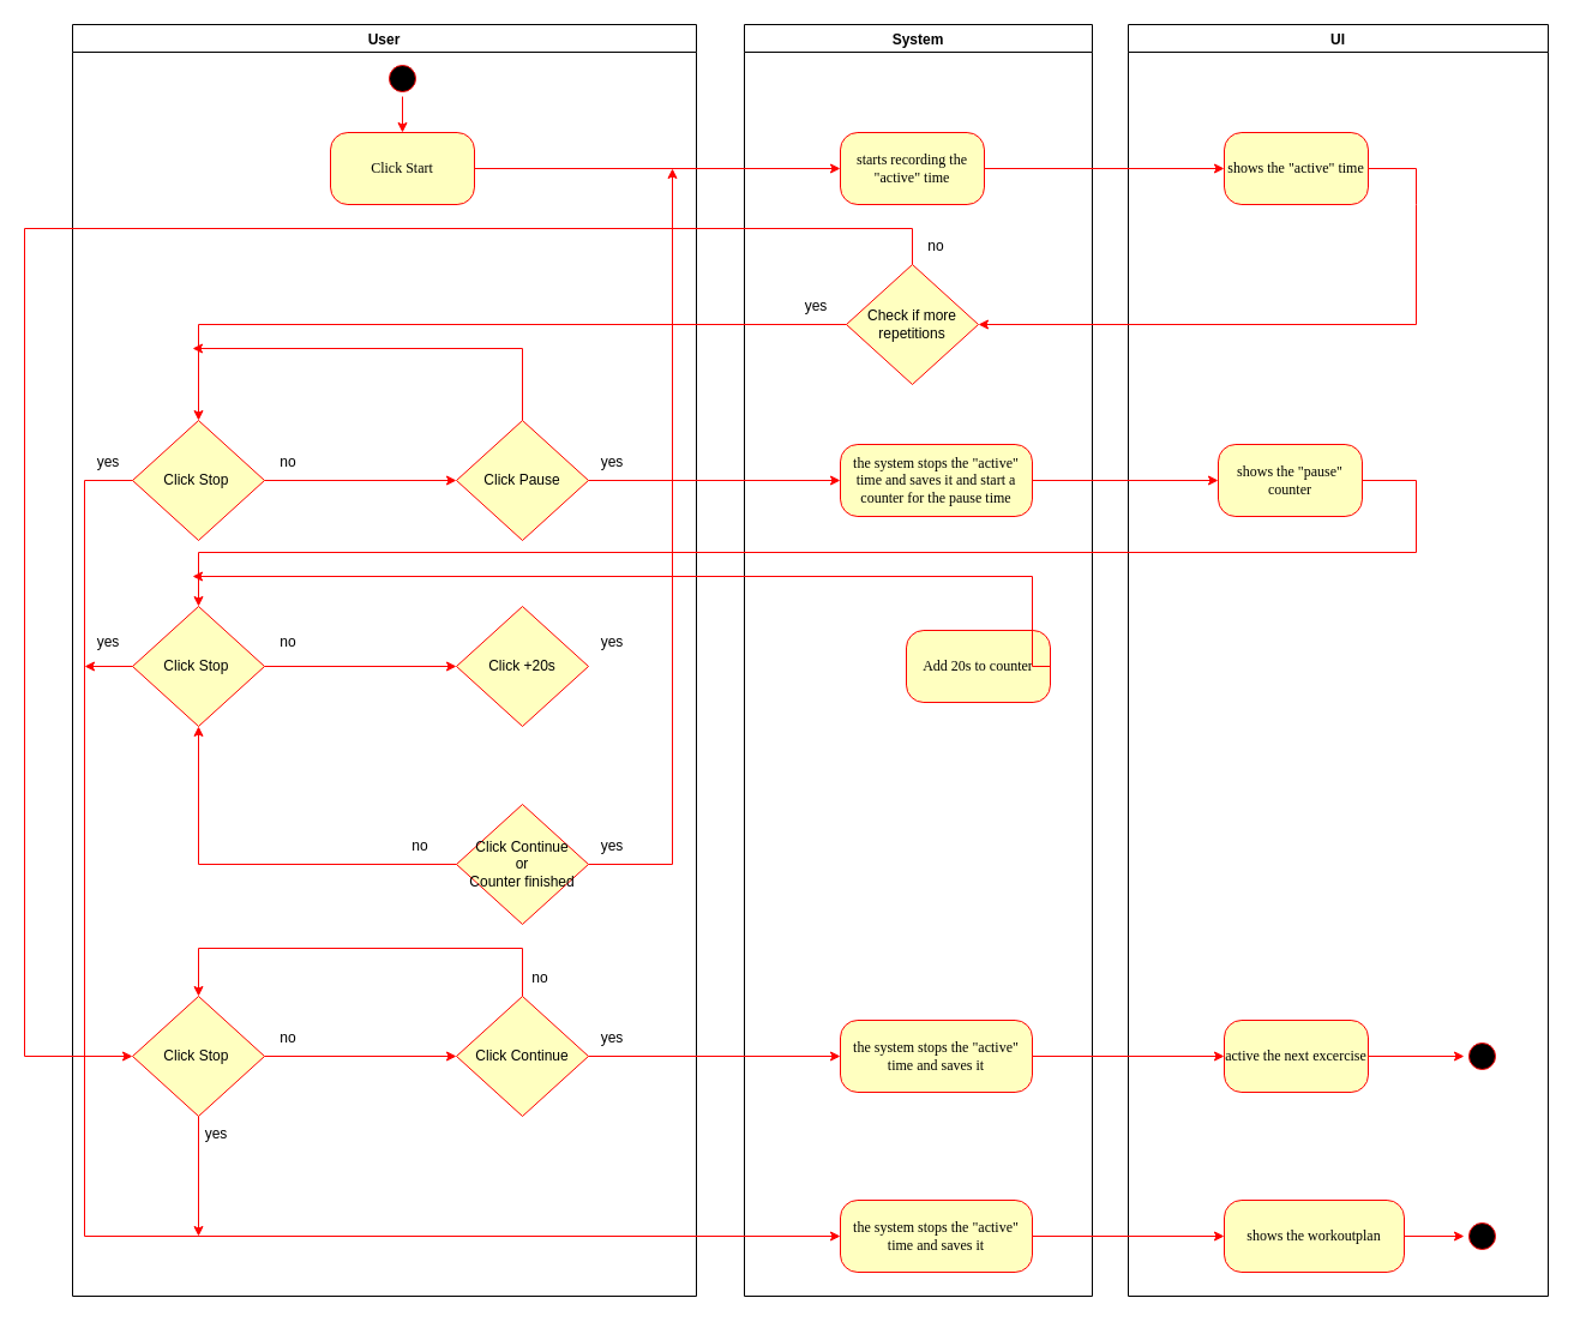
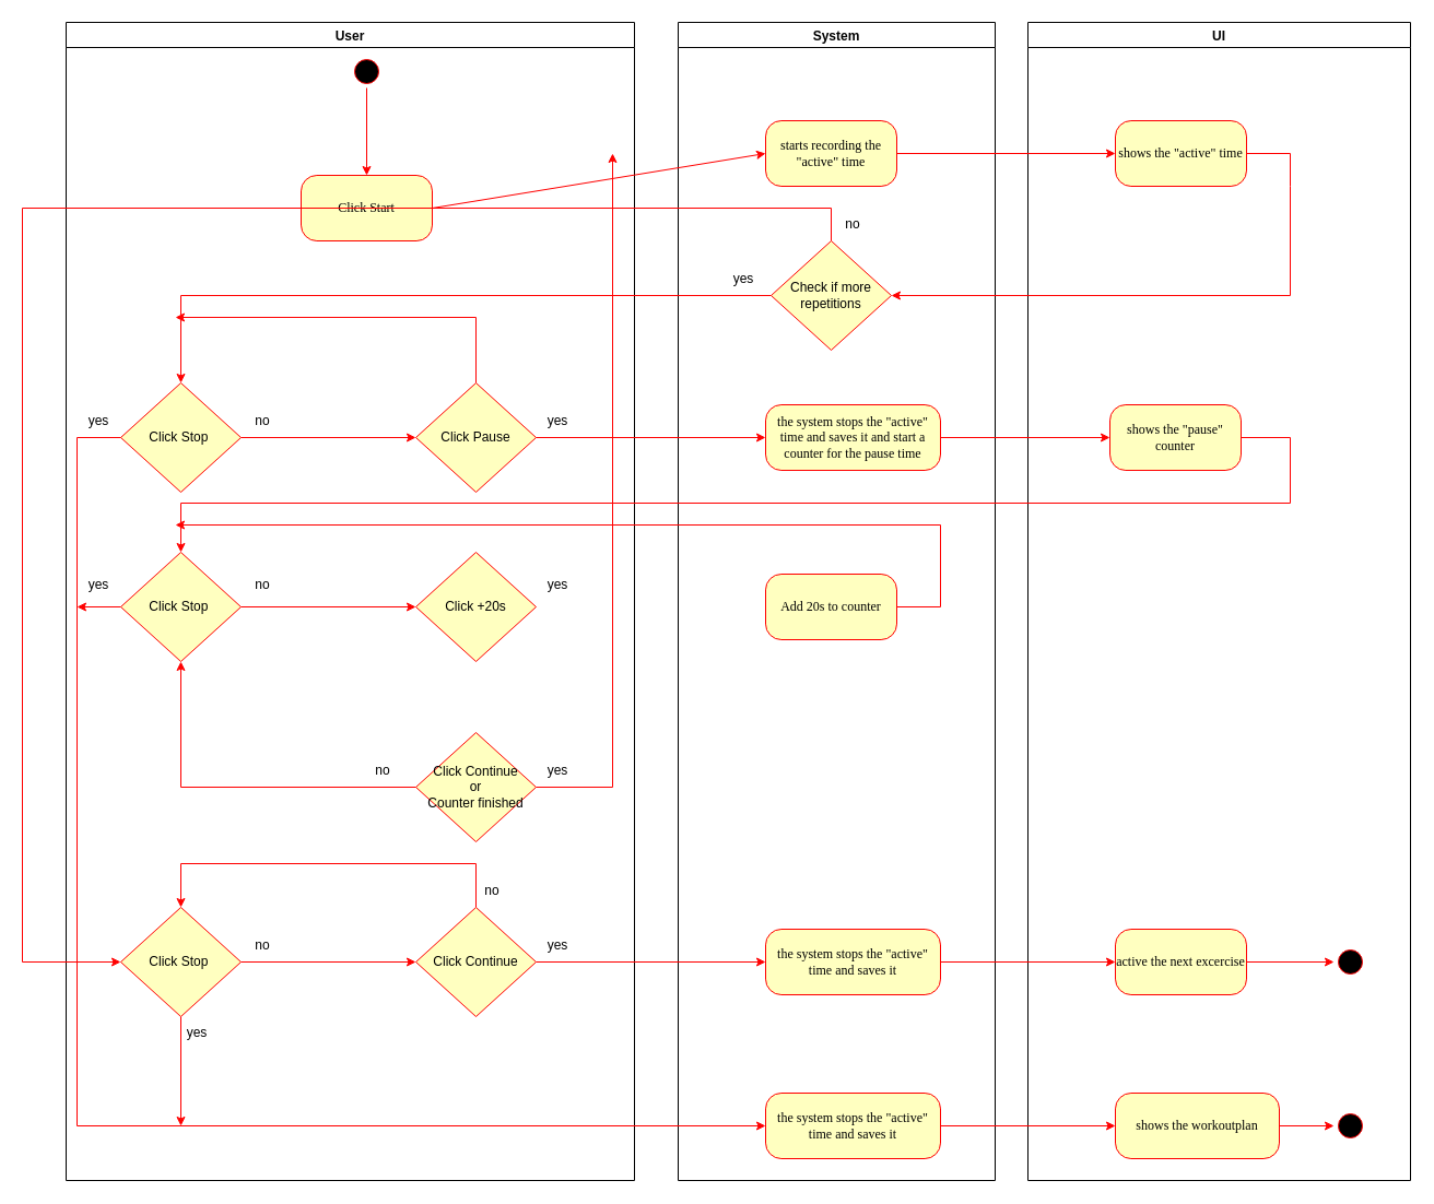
  <mxCell id="0" />
  <mxCell id="1" parent="0" />
  <mxCell id="2" value="User" style="swimlane;" vertex="1" parent="1"><mxGeometry x="60" y="20" width="520" height="1060" as="geometry" /></mxCell>
  <mxCell id="3" value="" style="ellipse;html=1;shape=startState;fillColor=#000000;strokeColor=#ff0000;rounded=1;shadow=0;comic=0;labelBackgroundColor=none;fontFamily=Verdana;fontSize=12;fontColor=#000000;align=center;direction=south;" vertex="1" parent="2"><mxGeometry x="260" y="30" width="30" height="30" as="geometry" /></mxCell>
- <mxCell id="4" value="Click Start" style="rounded=1;whiteSpace=wrap;html=1;arcSize=24;fillColor=#ffffc0;strokeColor=#ff0000;shadow=0;comic=0;labelBackgroundColor=none;fontFamily=Verdana;fontSize=12;fontColor=#000000;align=center;" vertex="1" parent="2"><mxGeometry x="215" y="90" width="120" height="60" as="geometry" /></mxCell>
+ <mxCell id="4" value="Click Start" style="rounded=1;whiteSpace=wrap;html=1;arcSize=24;fillColor=#ffffc0;strokeColor=#ff0000;shadow=0;comic=0;labelBackgroundColor=none;fontFamily=Verdana;fontSize=12;fontColor=#000000;align=center;" vertex="1" parent="2"><mxGeometry x="215" y="140" width="120" height="60" as="geometry" /></mxCell>
  <mxCell id="5" value="" style="endArrow=classic;html=1;rounded=0;entryX=0.5;entryY=0;entryDx=0;entryDy=0;exitX=1;exitY=0.5;exitDx=0;exitDy=0;fillColor=#f8cecc;strokeColor=#FF0000;" edge="1" parent="2" source="3" target="4"><mxGeometry width="50" height="50" relative="1" as="geometry"><mxPoint x="570" y="290" as="sourcePoint" /><mxPoint x="620" y="240" as="targetPoint" /></mxGeometry></mxCell>
  <mxCell id="6" value="yes" style="text;html=1;strokeColor=none;fillColor=none;align=center;verticalAlign=middle;whiteSpace=wrap;rounded=0;" vertex="1" parent="2"><mxGeometry x="420" y="500" width="60" height="30" as="geometry" /></mxCell>
  <mxCell id="7" value="Click Pause" style="rhombus;whiteSpace=wrap;html=1;fillColor=#FFFFC0;strokeColor=#FF0000;" vertex="1" parent="2"><mxGeometry x="320" y="330" width="110" height="100" as="geometry" /></mxCell>
  <mxCell id="8" value="Click Stop&amp;nbsp;" style="rhombus;whiteSpace=wrap;html=1;fillColor=#FFFFC0;strokeColor=#FF0000;" vertex="1" parent="2"><mxGeometry x="50" y="330" width="110" height="100" as="geometry" /></mxCell>
  <mxCell id="9" value="" style="endArrow=classic;html=1;rounded=0;entryX=0;entryY=0.5;entryDx=0;entryDy=0;fillColor=#f8cecc;strokeColor=#FF0000;exitX=1;exitY=0.5;exitDx=0;exitDy=0;" edge="1" parent="2" source="8" target="7"><mxGeometry width="50" height="50" relative="1" as="geometry"><mxPoint x="790" y="180" as="sourcePoint" /><mxPoint x="990" y="180" as="targetPoint" /></mxGeometry></mxCell>
  <mxCell id="10" value="Click Continue" style="rhombus;whiteSpace=wrap;html=1;fillColor=#FFFFC0;strokeColor=#FF0000;" vertex="1" parent="2"><mxGeometry x="320" y="810" width="110" height="100" as="geometry" /></mxCell>
  <mxCell id="11" value="Click Stop&amp;nbsp;" style="rhombus;whiteSpace=wrap;html=1;fillColor=#FFFFC0;strokeColor=#FF0000;" vertex="1" parent="2"><mxGeometry x="50" y="810" width="110" height="100" as="geometry" /></mxCell>
  <mxCell id="12" value="" style="endArrow=classic;html=1;rounded=0;fillColor=#f8cecc;strokeColor=#FF0000;exitX=1;exitY=0.5;exitDx=0;exitDy=0;" edge="1" parent="2" source="11" target="10"><mxGeometry width="50" height="50" relative="1" as="geometry"><mxPoint x="440" y="870" as="sourcePoint" /><mxPoint x="290" y="860" as="targetPoint" /></mxGeometry></mxCell>
  <mxCell id="13" value="Click Stop&amp;nbsp;" style="rhombus;whiteSpace=wrap;html=1;fillColor=#FFFFC0;strokeColor=#FF0000;" vertex="1" parent="2"><mxGeometry x="50" y="485" width="110" height="100" as="geometry" /></mxCell>
  <mxCell id="14" value="Click +20s" style="rhombus;whiteSpace=wrap;html=1;fillColor=#FFFFC0;strokeColor=#FF0000;" vertex="1" parent="2"><mxGeometry x="320" y="485" width="110" height="100" as="geometry" /></mxCell>
  <mxCell id="15" value="Click Continue&lt;br&gt;or&lt;br&gt;Counter finished" style="rhombus;whiteSpace=wrap;html=1;fillColor=#FFFFC0;strokeColor=#FF0000;" vertex="1" parent="2"><mxGeometry x="320" y="650" width="110" height="100" as="geometry" /></mxCell>
  <mxCell id="16" value="" style="endArrow=classic;html=1;rounded=0;entryX=0;entryY=0.5;entryDx=0;entryDy=0;fillColor=#f8cecc;strokeColor=#FF0000;exitX=1;exitY=0.5;exitDx=0;exitDy=0;" edge="1" parent="2" source="13" target="14"><mxGeometry width="50" height="50" relative="1" as="geometry"><mxPoint x="450" y="400" as="sourcePoint" /><mxPoint x="660" y="400" as="targetPoint" /></mxGeometry></mxCell>
  <mxCell id="17" value="yes" style="text;html=1;strokeColor=none;fillColor=none;align=center;verticalAlign=middle;whiteSpace=wrap;rounded=0;" vertex="1" parent="2"><mxGeometry x="420" y="350" width="60" height="30" as="geometry" /></mxCell>
  <mxCell id="18" value="yes" style="text;html=1;strokeColor=none;fillColor=none;align=center;verticalAlign=middle;whiteSpace=wrap;rounded=0;" vertex="1" parent="2"><mxGeometry x="420" y="670" width="60" height="30" as="geometry" /></mxCell>
  <mxCell id="19" value="no" style="text;html=1;strokeColor=none;fillColor=none;align=center;verticalAlign=middle;whiteSpace=wrap;rounded=0;" vertex="1" parent="2"><mxGeometry x="150" y="350" width="60" height="30" as="geometry" /></mxCell>
  <mxCell id="20" value="no" style="text;html=1;strokeColor=none;fillColor=none;align=center;verticalAlign=middle;whiteSpace=wrap;rounded=0;" vertex="1" parent="2"><mxGeometry x="150" y="500" width="60" height="30" as="geometry" /></mxCell>
  <mxCell id="21" value="no" style="text;html=1;strokeColor=none;fillColor=none;align=center;verticalAlign=middle;whiteSpace=wrap;rounded=0;" vertex="1" parent="2"><mxGeometry x="260" y="670" width="60" height="30" as="geometry" /></mxCell>
  <mxCell id="22" value="" style="endArrow=classic;html=1;rounded=0;entryX=0.5;entryY=1;entryDx=0;entryDy=0;fillColor=#f8cecc;strokeColor=#FF0000;exitX=1;exitY=1;exitDx=0;exitDy=0;" edge="1" parent="2" source="21" target="13"><mxGeometry width="50" height="50" relative="1" as="geometry"><mxPoint x="440" y="545" as="sourcePoint" /><mxPoint x="650" y="545" as="targetPoint" /><Array as="points"><mxPoint x="105" y="700" /></Array></mxGeometry></mxCell>
  <mxCell id="23" value="yes" style="text;html=1;strokeColor=none;fillColor=none;align=center;verticalAlign=middle;whiteSpace=wrap;rounded=0;" vertex="1" parent="2"><mxGeometry y="350" width="60" height="30" as="geometry" /></mxCell>
  <mxCell id="24" value="yes" style="text;html=1;strokeColor=none;fillColor=none;align=center;verticalAlign=middle;whiteSpace=wrap;rounded=0;" vertex="1" parent="2"><mxGeometry y="500" width="60" height="30" as="geometry" /></mxCell>
  <mxCell id="25" value="no" style="text;html=1;strokeColor=none;fillColor=none;align=center;verticalAlign=middle;whiteSpace=wrap;rounded=0;" vertex="1" parent="2"><mxGeometry x="150" y="830" width="60" height="30" as="geometry" /></mxCell>
  <mxCell id="26" value="yes" style="text;html=1;strokeColor=none;fillColor=none;align=center;verticalAlign=middle;whiteSpace=wrap;rounded=0;" vertex="1" parent="2"><mxGeometry x="420" y="830" width="60" height="30" as="geometry" /></mxCell>
  <mxCell id="27" value="yes" style="text;html=1;strokeColor=none;fillColor=none;align=center;verticalAlign=middle;whiteSpace=wrap;rounded=0;" vertex="1" parent="2"><mxGeometry x="90" y="910" width="60" height="30" as="geometry" /></mxCell>
  <mxCell id="28" value="" style="endArrow=classic;html=1;rounded=0;entryX=0.5;entryY=0;entryDx=0;entryDy=0;fillColor=#f8cecc;strokeColor=#FF0000;exitX=0.5;exitY=0;exitDx=0;exitDy=0;" edge="1" parent="2" source="10" target="11"><mxGeometry width="50" height="50" relative="1" as="geometry"><mxPoint x="440" y="870" as="sourcePoint" /><mxPoint x="650" y="870" as="targetPoint" /><Array as="points"><mxPoint x="375" y="770" /><mxPoint x="105" y="770" /></Array></mxGeometry></mxCell>
  <mxCell id="29" value="no" style="text;html=1;strokeColor=none;fillColor=none;align=center;verticalAlign=middle;whiteSpace=wrap;rounded=0;" vertex="1" parent="2"><mxGeometry x="360" y="780" width="60" height="30" as="geometry" /></mxCell>
  <mxCell id="30" value="System" style="swimlane;" vertex="1" parent="1"><mxGeometry x="620" y="20" width="290" height="1060" as="geometry" /></mxCell>
  <mxCell id="31" value="starts recording the &quot;active&quot; time" style="rounded=1;whiteSpace=wrap;html=1;arcSize=24;fillColor=#ffffc0;strokeColor=#ff0000;shadow=0;comic=0;labelBackgroundColor=none;fontFamily=Verdana;fontSize=12;fontColor=#000000;align=center;" vertex="1" parent="30"><mxGeometry x="80" y="90" width="120" height="60" as="geometry" /></mxCell>
  <mxCell id="32" value="the system stops the &quot;active&quot; time and saves it and start a counter for the pause time" style="rounded=1;whiteSpace=wrap;html=1;arcSize=24;fillColor=#FFFFC0;strokeColor=#FF0000;shadow=0;comic=0;labelBackgroundColor=none;fontFamily=Verdana;fontSize=12;fontColor=#000000;align=center;" vertex="1" parent="30"><mxGeometry x="80" y="350" width="160" height="60" as="geometry" /></mxCell>
  <mxCell id="33" value="the system stops the &quot;active&quot; time and saves it" style="rounded=1;whiteSpace=wrap;html=1;arcSize=24;fillColor=#FFFFC0;strokeColor=#FF0000;shadow=0;comic=0;labelBackgroundColor=none;fontFamily=Verdana;fontSize=12;fontColor=#000000;align=center;" vertex="1" parent="30"><mxGeometry x="80" y="830" width="160" height="60" as="geometry" /></mxCell>
  <mxCell id="34" value="Check if more repetitions" style="rhombus;whiteSpace=wrap;html=1;fillColor=#FFFFC0;strokeColor=#FF0000;" vertex="1" parent="30"><mxGeometry x="85" y="200" width="110" height="100" as="geometry" /></mxCell>
- <mxCell id="35" value="Add 20s to counter" style="rounded=1;whiteSpace=wrap;html=1;arcSize=24;fillColor=#ffffc0;strokeColor=#ff0000;shadow=0;comic=0;labelBackgroundColor=none;fontFamily=Verdana;fontSize=12;fontColor=#000000;align=center;" vertex="1" parent="30"><mxGeometry x="135" y="505" width="120" height="60" as="geometry" /></mxCell>
+ <mxCell id="35" value="Add 20s to counter" style="rounded=1;whiteSpace=wrap;html=1;arcSize=24;fillColor=#ffffc0;strokeColor=#ff0000;shadow=0;comic=0;labelBackgroundColor=none;fontFamily=Verdana;fontSize=12;fontColor=#000000;align=center;" vertex="1" parent="30"><mxGeometry x="80" y="505" width="120" height="60" as="geometry" /></mxCell>
  <mxCell id="36" value="yes" style="text;html=1;strokeColor=none;fillColor=none;align=center;verticalAlign=middle;whiteSpace=wrap;rounded=0;" vertex="1" parent="30"><mxGeometry x="30" y="220" width="60" height="30" as="geometry" /></mxCell>
  <mxCell id="37" value="no" style="text;html=1;strokeColor=none;fillColor=none;align=center;verticalAlign=middle;whiteSpace=wrap;rounded=0;" vertex="1" parent="30"><mxGeometry x="130" y="170" width="60" height="30" as="geometry" /></mxCell>
  <mxCell id="38" value="the system stops the &quot;active&quot; time and saves it" style="rounded=1;whiteSpace=wrap;html=1;arcSize=24;fillColor=#FFFFC0;strokeColor=#FF0000;shadow=0;comic=0;labelBackgroundColor=none;fontFamily=Verdana;fontSize=12;fontColor=#000000;align=center;" vertex="1" parent="30"><mxGeometry x="80" y="980" width="160" height="60" as="geometry" /></mxCell>
  <mxCell id="39" value="UI" style="swimlane;" vertex="1" parent="1"><mxGeometry x="940" y="20" width="350" height="1060" as="geometry" /></mxCell>
  <mxCell id="40" value="shows the &quot;active&quot; time" style="rounded=1;whiteSpace=wrap;html=1;arcSize=24;fillColor=#ffffc0;strokeColor=#ff0000;shadow=0;comic=0;labelBackgroundColor=none;fontFamily=Verdana;fontSize=12;fontColor=#000000;align=center;" vertex="1" parent="39"><mxGeometry x="80" y="90" width="120" height="60" as="geometry" /></mxCell>
  <mxCell id="41" value="" style="endArrow=classic;html=1;rounded=0;entryX=0;entryY=0.5;entryDx=0;entryDy=0;fillColor=#f8cecc;strokeColor=#FF0000;" edge="1" parent="39" target="40"><mxGeometry width="50" height="50" relative="1" as="geometry"><mxPoint x="-120" y="120" as="sourcePoint" /><mxPoint x="165" y="230" as="targetPoint" /></mxGeometry></mxCell>
  <mxCell id="42" value="" style="ellipse;html=1;shape=startState;fillColor=#000000;strokeColor=#ff0000;rounded=1;shadow=0;comic=0;labelBackgroundColor=none;fontFamily=Verdana;fontSize=12;fontColor=#000000;align=center;direction=south;" vertex="1" parent="39"><mxGeometry x="280" y="995" width="30" height="30" as="geometry" /></mxCell>
  <mxCell id="43" value="shows the &quot;pause&quot; counter" style="rounded=1;whiteSpace=wrap;html=1;arcSize=24;fillColor=#ffffc0;strokeColor=#ff0000;shadow=0;comic=0;labelBackgroundColor=none;fontFamily=Verdana;fontSize=12;fontColor=#000000;align=center;" vertex="1" parent="39"><mxGeometry x="75" y="350" width="120" height="60" as="geometry" /></mxCell>
  <mxCell id="44" value="active the next excercise" style="rounded=1;whiteSpace=wrap;html=1;arcSize=24;fillColor=#ffffc0;strokeColor=#ff0000;shadow=0;comic=0;labelBackgroundColor=none;fontFamily=Verdana;fontSize=12;fontColor=#000000;align=center;" vertex="1" parent="39"><mxGeometry x="80" y="830" width="120" height="60" as="geometry" /></mxCell>
  <mxCell id="45" value="" style="ellipse;html=1;shape=startState;fillColor=#000000;strokeColor=#ff0000;rounded=1;shadow=0;comic=0;labelBackgroundColor=none;fontFamily=Verdana;fontSize=12;fontColor=#000000;align=center;direction=south;" vertex="1" parent="39"><mxGeometry x="280" y="845" width="30" height="30" as="geometry" /></mxCell>
  <mxCell id="46" value="" style="endArrow=classic;html=1;rounded=0;entryX=0.5;entryY=1;entryDx=0;entryDy=0;fillColor=#f8cecc;strokeColor=#FF0000;exitX=1;exitY=0.5;exitDx=0;exitDy=0;" edge="1" parent="39" source="44" target="45"><mxGeometry width="50" height="50" relative="1" as="geometry"><mxPoint x="-70" y="700" as="sourcePoint" /><mxPoint x="85" y="700" as="targetPoint" /></mxGeometry></mxCell>
  <mxCell id="47" value="shows the workoutplan" style="rounded=1;whiteSpace=wrap;html=1;arcSize=24;fillColor=#ffffc0;strokeColor=#ff0000;shadow=0;comic=0;labelBackgroundColor=none;fontFamily=Verdana;fontSize=12;fontColor=#000000;align=center;" vertex="1" parent="39"><mxGeometry x="80" y="980" width="150" height="60" as="geometry" /></mxCell>
  <mxCell id="48" value="" style="endArrow=classic;html=1;rounded=0;fillColor=#f8cecc;strokeColor=#FF0000;exitX=1;exitY=0.5;exitDx=0;exitDy=0;entryX=0.5;entryY=1;entryDx=0;entryDy=0;" edge="1" parent="39" source="47" target="42"><mxGeometry width="50" height="50" relative="1" as="geometry"><mxPoint x="-70" y="1020" as="sourcePoint" /><mxPoint x="90" y="1020" as="targetPoint" /></mxGeometry></mxCell>
  <mxCell id="49" value="" style="endArrow=classic;html=1;rounded=0;exitX=1;exitY=0.5;exitDx=0;exitDy=0;entryX=0;entryY=0.5;entryDx=0;entryDy=0;fillColor=#f8cecc;strokeColor=#FF0000;" edge="1" parent="1" source="4" target="31"><mxGeometry width="50" height="50" relative="1" as="geometry"><mxPoint x="730" y="300" as="sourcePoint" /><mxPoint x="780" y="250" as="targetPoint" /></mxGeometry></mxCell>
  <mxCell id="50" value="" style="endArrow=classic;html=1;rounded=0;fillColor=#f8cecc;strokeColor=#FF0000;exitX=1;exitY=0.5;exitDx=0;exitDy=0;entryX=0;entryY=0.5;entryDx=0;entryDy=0;" edge="1" parent="1" source="38" target="47"><mxGeometry width="50" height="50" relative="1" as="geometry"><mxPoint x="870" y="1155" as="sourcePoint" /><mxPoint x="1050" y="1155" as="targetPoint" /></mxGeometry></mxCell>
  <mxCell id="51" value="" style="endArrow=classic;html=1;rounded=0;fillColor=#f8cecc;strokeColor=#FF0000;exitX=1;exitY=0.5;exitDx=0;exitDy=0;entryX=1;entryY=0.5;entryDx=0;entryDy=0;" edge="1" parent="1" source="40" target="34"><mxGeometry width="50" height="50" relative="1" as="geometry"><mxPoint x="830" y="180" as="sourcePoint" /><mxPoint x="820" y="270" as="targetPoint" /><Array as="points"><mxPoint x="1180" y="140" /><mxPoint x="1180" y="170" /><mxPoint x="1180" y="270" /></Array></mxGeometry></mxCell>
  <mxCell id="52" value="" style="endArrow=classic;html=1;rounded=0;entryX=0.5;entryY=0;entryDx=0;entryDy=0;fillColor=#f8cecc;strokeColor=#FF0000;exitX=0;exitY=0.5;exitDx=0;exitDy=0;" edge="1" parent="1" source="34" target="8"><mxGeometry width="50" height="50" relative="1" as="geometry"><mxPoint x="700" y="270" as="sourcePoint" /><mxPoint x="1030" y="180" as="targetPoint" /><Array as="points"><mxPoint x="165" y="270" /></Array></mxGeometry></mxCell>
  <mxCell id="53" value="" style="endArrow=classic;html=1;rounded=0;fillColor=#f8cecc;strokeColor=#FF0000;exitX=0.5;exitY=0;exitDx=0;exitDy=0;" edge="1" parent="1" source="7"><mxGeometry width="50" height="50" relative="1" as="geometry"><mxPoint x="840" y="190" as="sourcePoint" /><mxPoint x="160" y="290" as="targetPoint" /><Array as="points"><mxPoint x="435" y="290" /></Array></mxGeometry></mxCell>
  <mxCell id="54" value="" style="endArrow=classic;html=1;rounded=0;entryX=0;entryY=0.5;entryDx=0;entryDy=0;fillColor=#f8cecc;strokeColor=#FF0000;exitX=1;exitY=0.5;exitDx=0;exitDy=0;" edge="1" parent="1" source="7" target="32"><mxGeometry width="50" height="50" relative="1" as="geometry"><mxPoint x="230" y="410" as="sourcePoint" /><mxPoint x="390" y="410" as="targetPoint" /></mxGeometry></mxCell>
  <mxCell id="55" value="" style="endArrow=classic;html=1;rounded=0;entryX=0;entryY=0.5;entryDx=0;entryDy=0;fillColor=#f8cecc;strokeColor=#FF0000;exitX=1;exitY=0.5;exitDx=0;exitDy=0;" edge="1" parent="1" source="32" target="43"><mxGeometry width="50" height="50" relative="1" as="geometry"><mxPoint x="500" y="410" as="sourcePoint" /><mxPoint x="710" y="410" as="targetPoint" /></mxGeometry></mxCell>
  <mxCell id="56" value="" style="endArrow=classic;html=1;rounded=0;entryX=0;entryY=0.5;entryDx=0;entryDy=0;fillColor=#f8cecc;strokeColor=#FF0000;exitX=1;exitY=0.5;exitDx=0;exitDy=0;" edge="1" parent="1" source="10" target="33"><mxGeometry width="50" height="50" relative="1" as="geometry"><mxPoint x="500" y="720" as="sourcePoint" /><mxPoint x="710" y="720" as="targetPoint" /></mxGeometry></mxCell>
  <mxCell id="57" value="" style="endArrow=classic;html=1;rounded=0;entryX=0;entryY=0.5;entryDx=0;entryDy=0;fillColor=#f8cecc;strokeColor=#FF0000;exitX=1;exitY=0.5;exitDx=0;exitDy=0;" edge="1" parent="1" source="33" target="44"><mxGeometry width="50" height="50" relative="1" as="geometry"><mxPoint x="500" y="890" as="sourcePoint" /><mxPoint x="710" y="890" as="targetPoint" /></mxGeometry></mxCell>
  <mxCell id="58" value="" style="endArrow=classic;html=1;rounded=0;fillColor=#f8cecc;strokeColor=#FF0000;exitX=1;exitY=0.5;exitDx=0;exitDy=0;" edge="1" parent="1" source="15"><mxGeometry width="50" height="50" relative="1" as="geometry"><mxPoint x="500" y="410" as="sourcePoint" /><mxPoint x="560" y="140" as="targetPoint" /><Array as="points"><mxPoint x="560" y="720" /></Array></mxGeometry></mxCell>
  <mxCell id="59" value="" style="endArrow=classic;html=1;rounded=0;fillColor=#f8cecc;strokeColor=#FF0000;exitX=1;exitY=0.5;exitDx=0;exitDy=0;" edge="1" parent="1" source="35"><mxGeometry width="50" height="50" relative="1" as="geometry"><mxPoint x="520" y="430" as="sourcePoint" /><mxPoint x="160" y="480" as="targetPoint" /><Array as="points"><mxPoint x="860" y="555" /><mxPoint x="860" y="480" /></Array></mxGeometry></mxCell>
  <mxCell id="60" value="" style="endArrow=classic;html=1;rounded=0;entryX=0.5;entryY=0;entryDx=0;entryDy=0;fillColor=#f8cecc;strokeColor=#FF0000;exitX=1;exitY=0.5;exitDx=0;exitDy=0;" edge="1" parent="1" source="43" target="13"><mxGeometry width="50" height="50" relative="1" as="geometry"><mxPoint x="530" y="440" as="sourcePoint" /><mxPoint x="740" y="440" as="targetPoint" /><Array as="points"><mxPoint x="1180" y="400" /><mxPoint x="1180" y="460" /><mxPoint x="165" y="460" /></Array></mxGeometry></mxCell>
  <mxCell id="61" value="" style="endArrow=classic;html=1;rounded=0;fillColor=#f8cecc;strokeColor=#FF0000;exitX=0;exitY=0.5;exitDx=0;exitDy=0;entryX=0;entryY=0.5;entryDx=0;entryDy=0;" edge="1" parent="1" source="8" target="38"><mxGeometry width="50" height="50" relative="1" as="geometry"><mxPoint x="230" y="410" as="sourcePoint" /><mxPoint x="640" y="1092.353" as="targetPoint" /><Array as="points"><mxPoint x="70" y="400" /><mxPoint x="70" y="1030" /></Array></mxGeometry></mxCell>
  <mxCell id="62" value="" style="endArrow=classic;html=1;rounded=0;fillColor=#f8cecc;strokeColor=#FF0000;exitX=0;exitY=0.5;exitDx=0;exitDy=0;" edge="1" parent="1" source="13"><mxGeometry width="50" height="50" relative="1" as="geometry"><mxPoint x="230" y="565" as="sourcePoint" /><mxPoint x="70" y="555" as="targetPoint" /></mxGeometry></mxCell>
  <mxCell id="63" value="" style="endArrow=classic;html=1;rounded=0;entryX=0;entryY=0.5;entryDx=0;entryDy=0;fillColor=#f8cecc;strokeColor=#FF0000;exitX=0.5;exitY=0;exitDx=0;exitDy=0;" edge="1" parent="1" source="34" target="11"><mxGeometry width="50" height="50" relative="1" as="geometry"><mxPoint x="500" y="890" as="sourcePoint" /><mxPoint x="710" y="890" as="targetPoint" /><Array as="points"><mxPoint x="760" y="190" /><mxPoint x="20" y="190" /><mxPoint x="20" y="880" /></Array></mxGeometry></mxCell>
  <mxCell id="64" value="" style="endArrow=classic;html=1;rounded=0;fillColor=#f8cecc;strokeColor=#FF0000;exitX=0.5;exitY=1;exitDx=0;exitDy=0;" edge="1" parent="1" source="11"><mxGeometry width="50" height="50" relative="1" as="geometry"><mxPoint x="500" y="890" as="sourcePoint" /><mxPoint x="165" y="1030" as="targetPoint" /></mxGeometry></mxCell>
